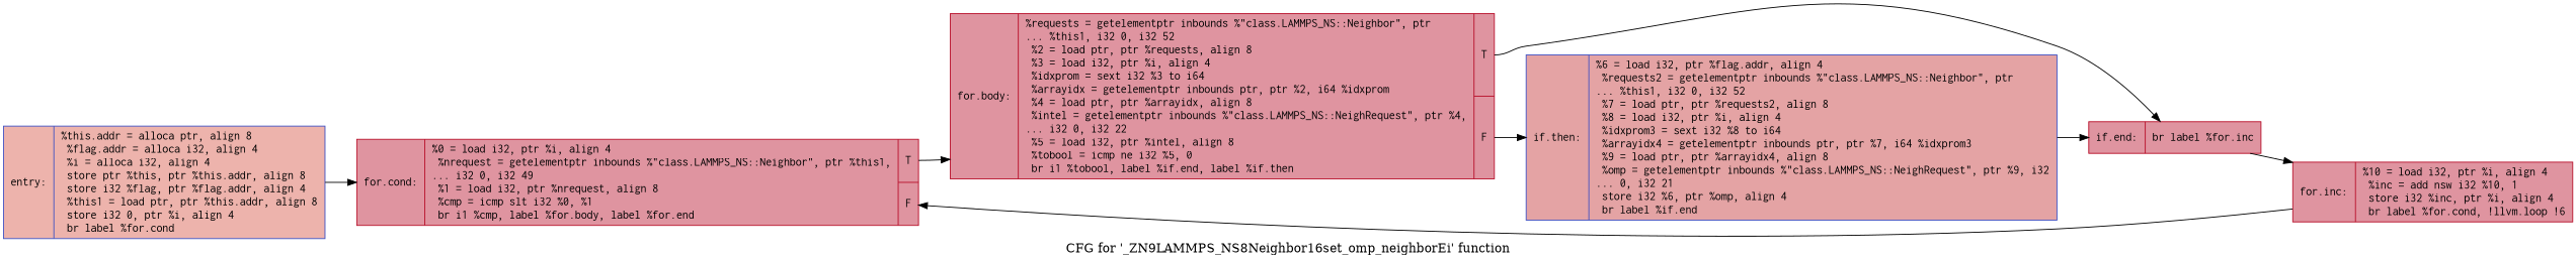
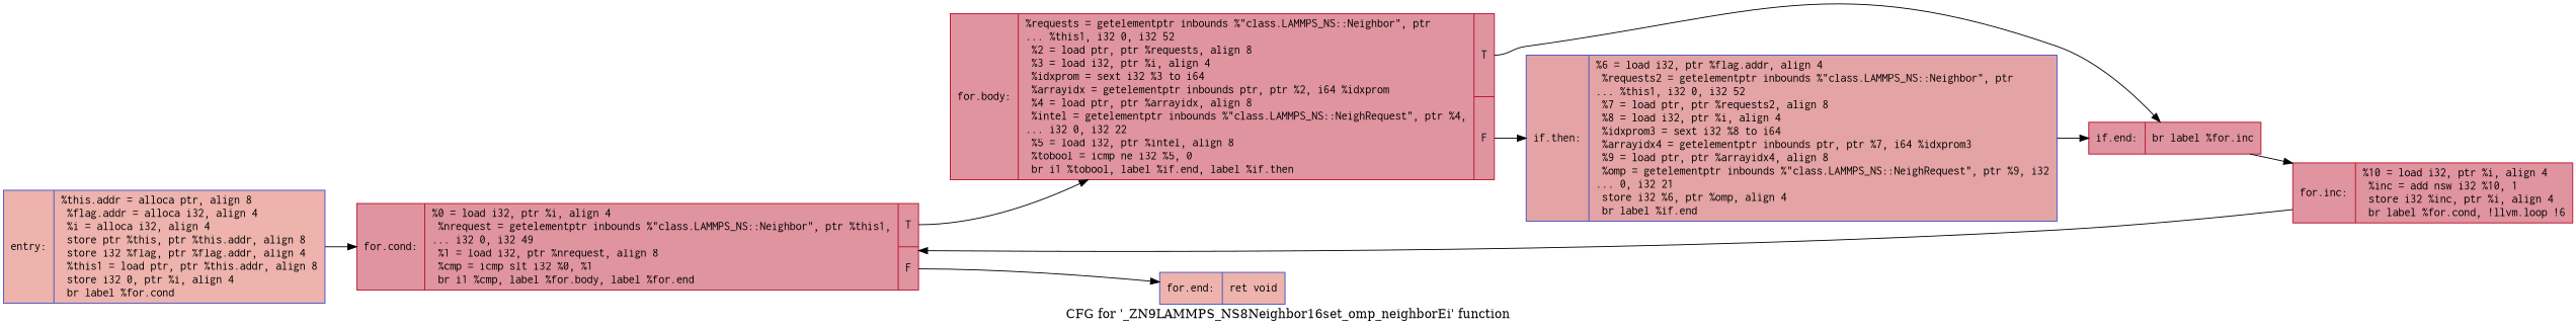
  digraph {
    label="CFG for '_ZN9LAMMPS_NS8Neighbor16set_omp_neighborEi' function"
    rankdir=LR
    node [color="#b70d28ff" fillcolor="#b70d2870" fontname=Courier shape=record style=filled]
    n1 [color="#3d50c3ff" fillcolor="#d6524470" label="{entry:\l|  %this.addr = alloca ptr, align 8\l  %flag.addr = alloca i32, align 4\l  %i = alloca i32, align 4\l  store ptr %this, ptr %this.addr, align 8\l  store i32 %flag, ptr %flag.addr, align 4\l  %this1 = load ptr, ptr %this.addr, align 8\l  store i32 0, ptr %i, align 4\l  br label %for.cond\l}"]
    n2 [label="{for.cond:\l|  %0 = load i32, ptr %i, align 4\l  %nrequest = getelementptr inbounds %\"class.LAMMPS_NS::Neighbor\", ptr %this1,\l... i32 0, i32 49\l  %1 = load i32, ptr %nrequest, align 8\l  %cmp = icmp slt i32 %0, %1\l  br i1 %cmp, label %for.body, label %for.end\l|{<s0>T|<s1>F}}"]
    n3 [label="{for.body:\l|  %requests = getelementptr inbounds %\"class.LAMMPS_NS::Neighbor\", ptr\l... %this1, i32 0, i32 52\l  %2 = load ptr, ptr %requests, align 8\l  %3 = load i32, ptr %i, align 4\l  %idxprom = sext i32 %3 to i64\l  %arrayidx = getelementptr inbounds ptr, ptr %2, i64 %idxprom\l  %4 = load ptr, ptr %arrayidx, align 8\l  %intel = getelementptr inbounds %\"class.LAMMPS_NS::NeighRequest\", ptr %4,\l... i32 0, i32 22\l  %5 = load i32, ptr %intel, align 8\l  %tobool = icmp ne i32 %5, 0\l  br i1 %tobool, label %if.end, label %if.then\l|{<s0>T|<s1>F}}"]
+   n4 [color="#3d50c3ff" fillcolor="#d6524470" label="{for.end:\l|  ret void\l}"]
    n5 [label="{if.end:\l|  br label %for.inc\l}"]
    n6 [color="#3d50c3ff" fillcolor="#c32e3170" label="{if.then:\l|  %6 = load i32, ptr %flag.addr, align 4\l  %requests2 = getelementptr inbounds %\"class.LAMMPS_NS::Neighbor\", ptr\l... %this1, i32 0, i32 52\l  %7 = load ptr, ptr %requests2, align 8\l  %8 = load i32, ptr %i, align 4\l  %idxprom3 = sext i32 %8 to i64\l  %arrayidx4 = getelementptr inbounds ptr, ptr %7, i64 %idxprom3\l  %9 = load ptr, ptr %arrayidx4, align 8\l  %omp = getelementptr inbounds %\"class.LAMMPS_NS::NeighRequest\", ptr %9, i32\l... 0, i32 21\l  store i32 %6, ptr %omp, align 4\l  br label %if.end\l}"]
    n7 [label="{for.inc:\l|  %10 = load i32, ptr %i, align 4\l  %inc = add nsw i32 %10, 1\l  store i32 %inc, ptr %i, align 4\l  br label %for.cond, !llvm.loop !6\l}"]
    n1 -> n2
    n2 -> n3 [tailport=s0]
+   n2 -> n4 [tailport=s1]
    n3 -> n5 [tailport=s0]
    n3 -> n6 [tailport=s1]
    n5 -> n7
    n6 -> n5
    n7 -> n2
  }
